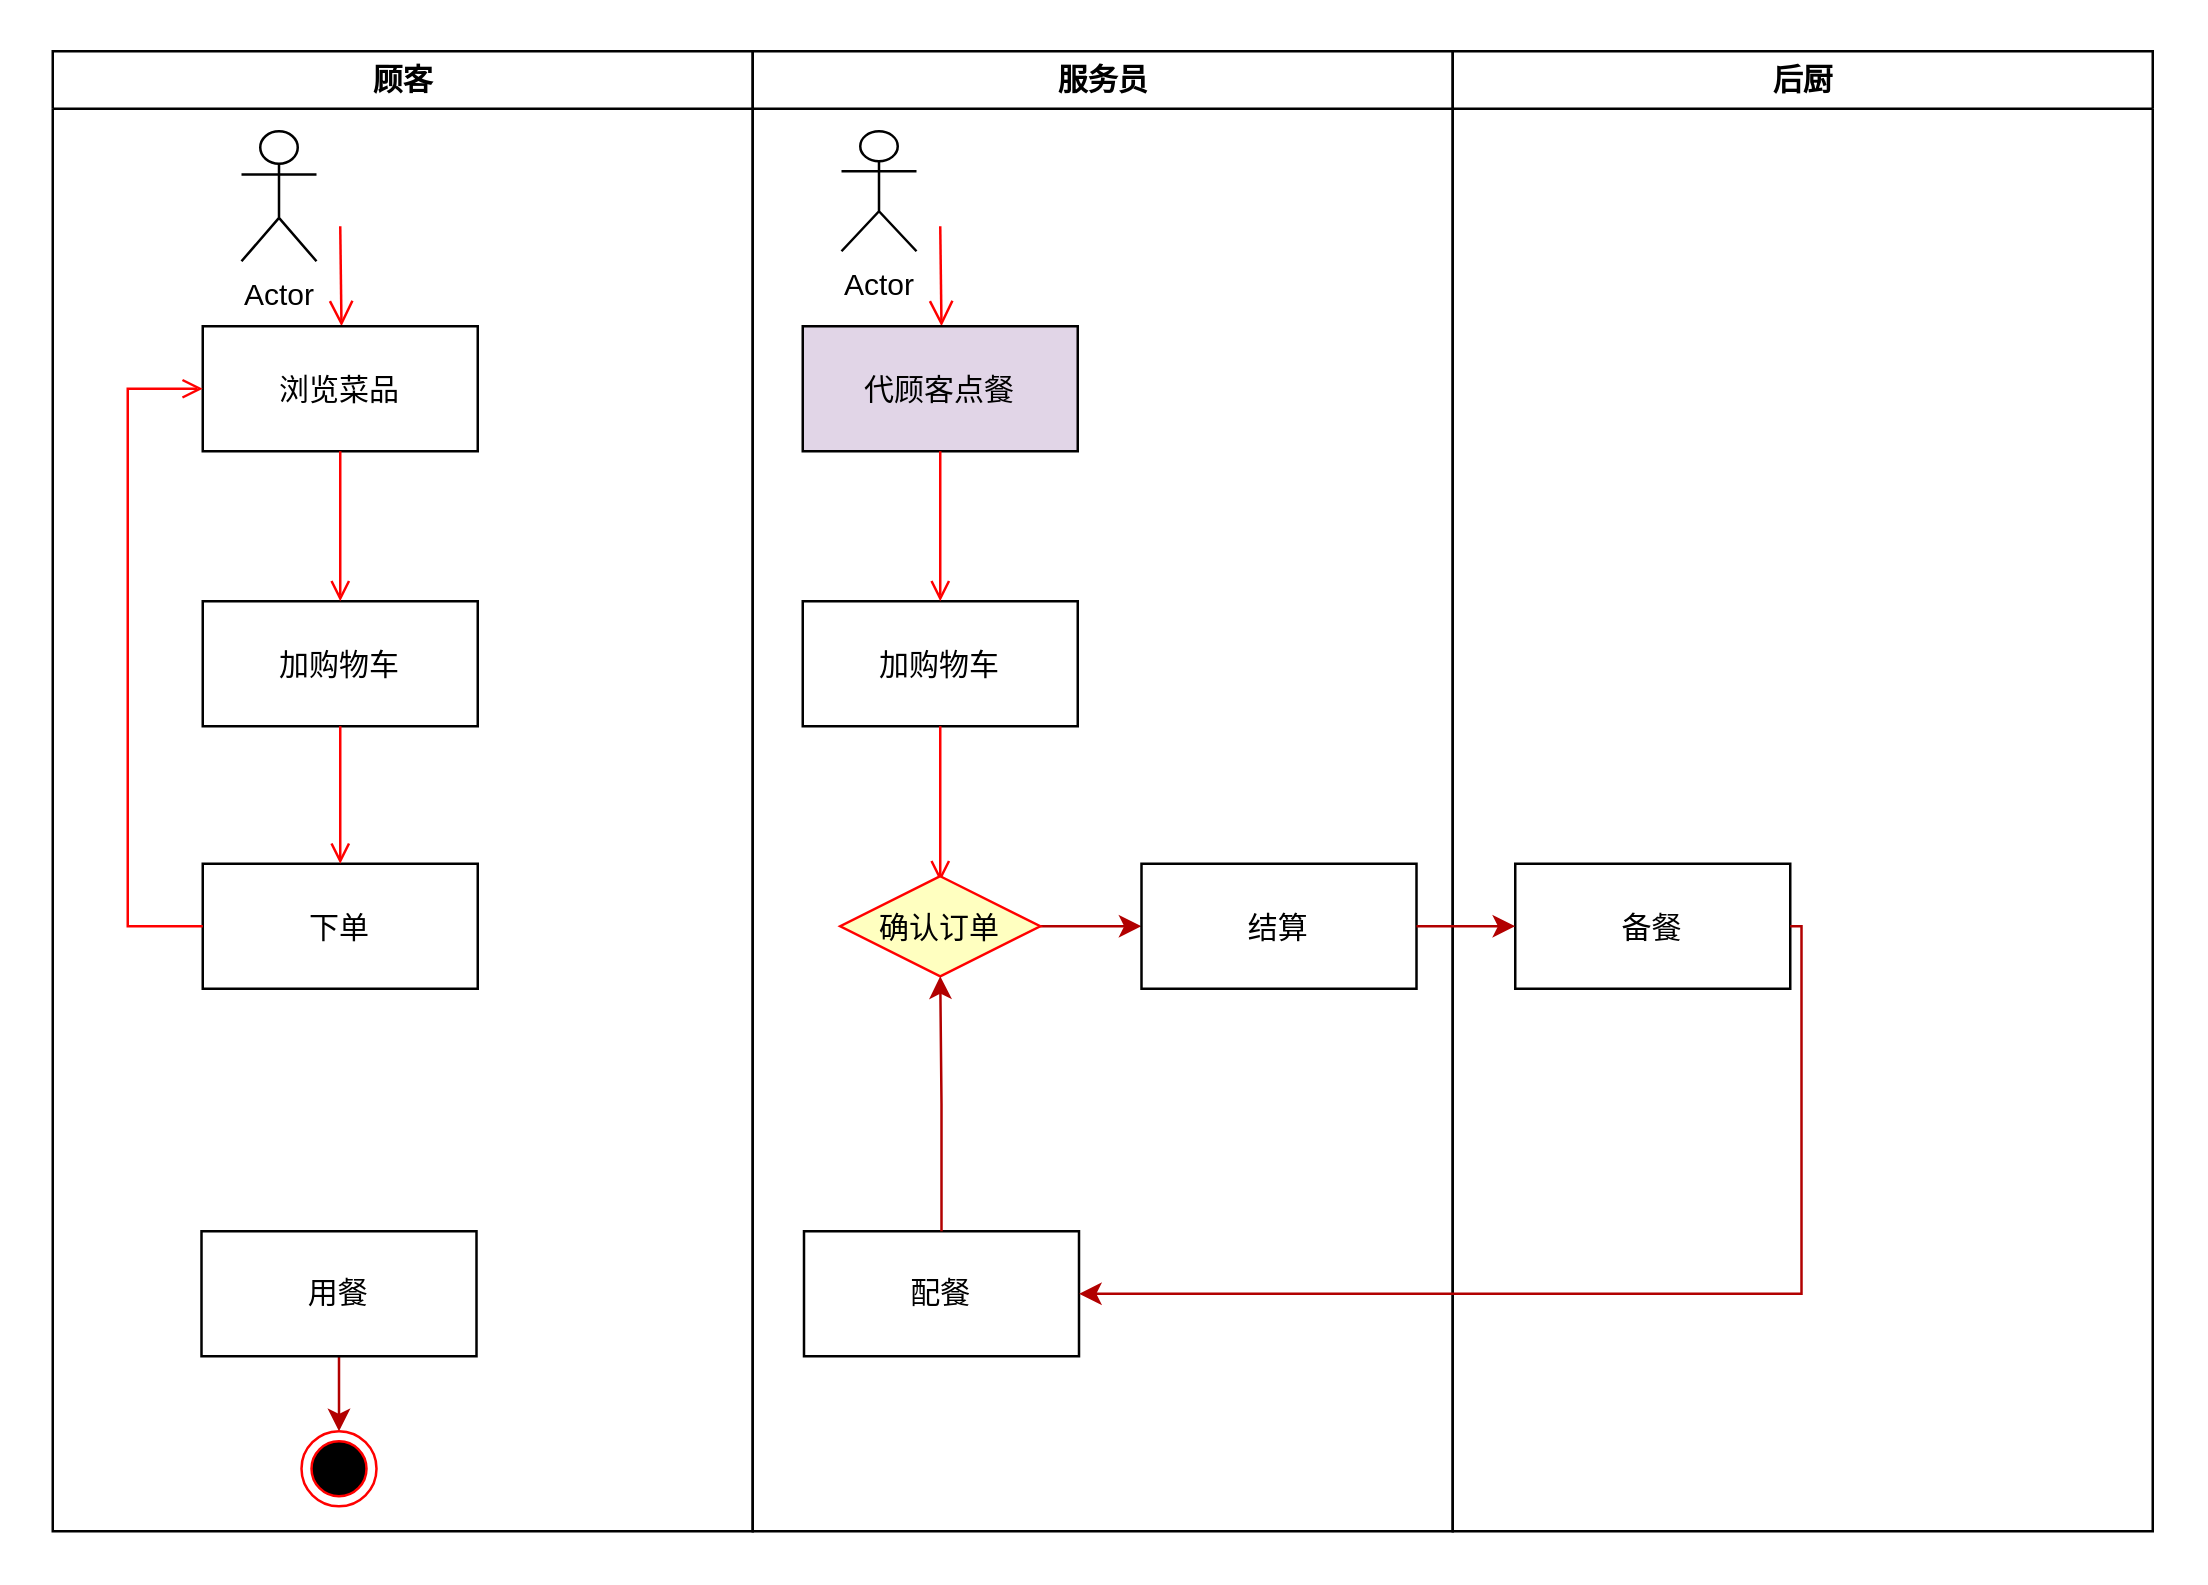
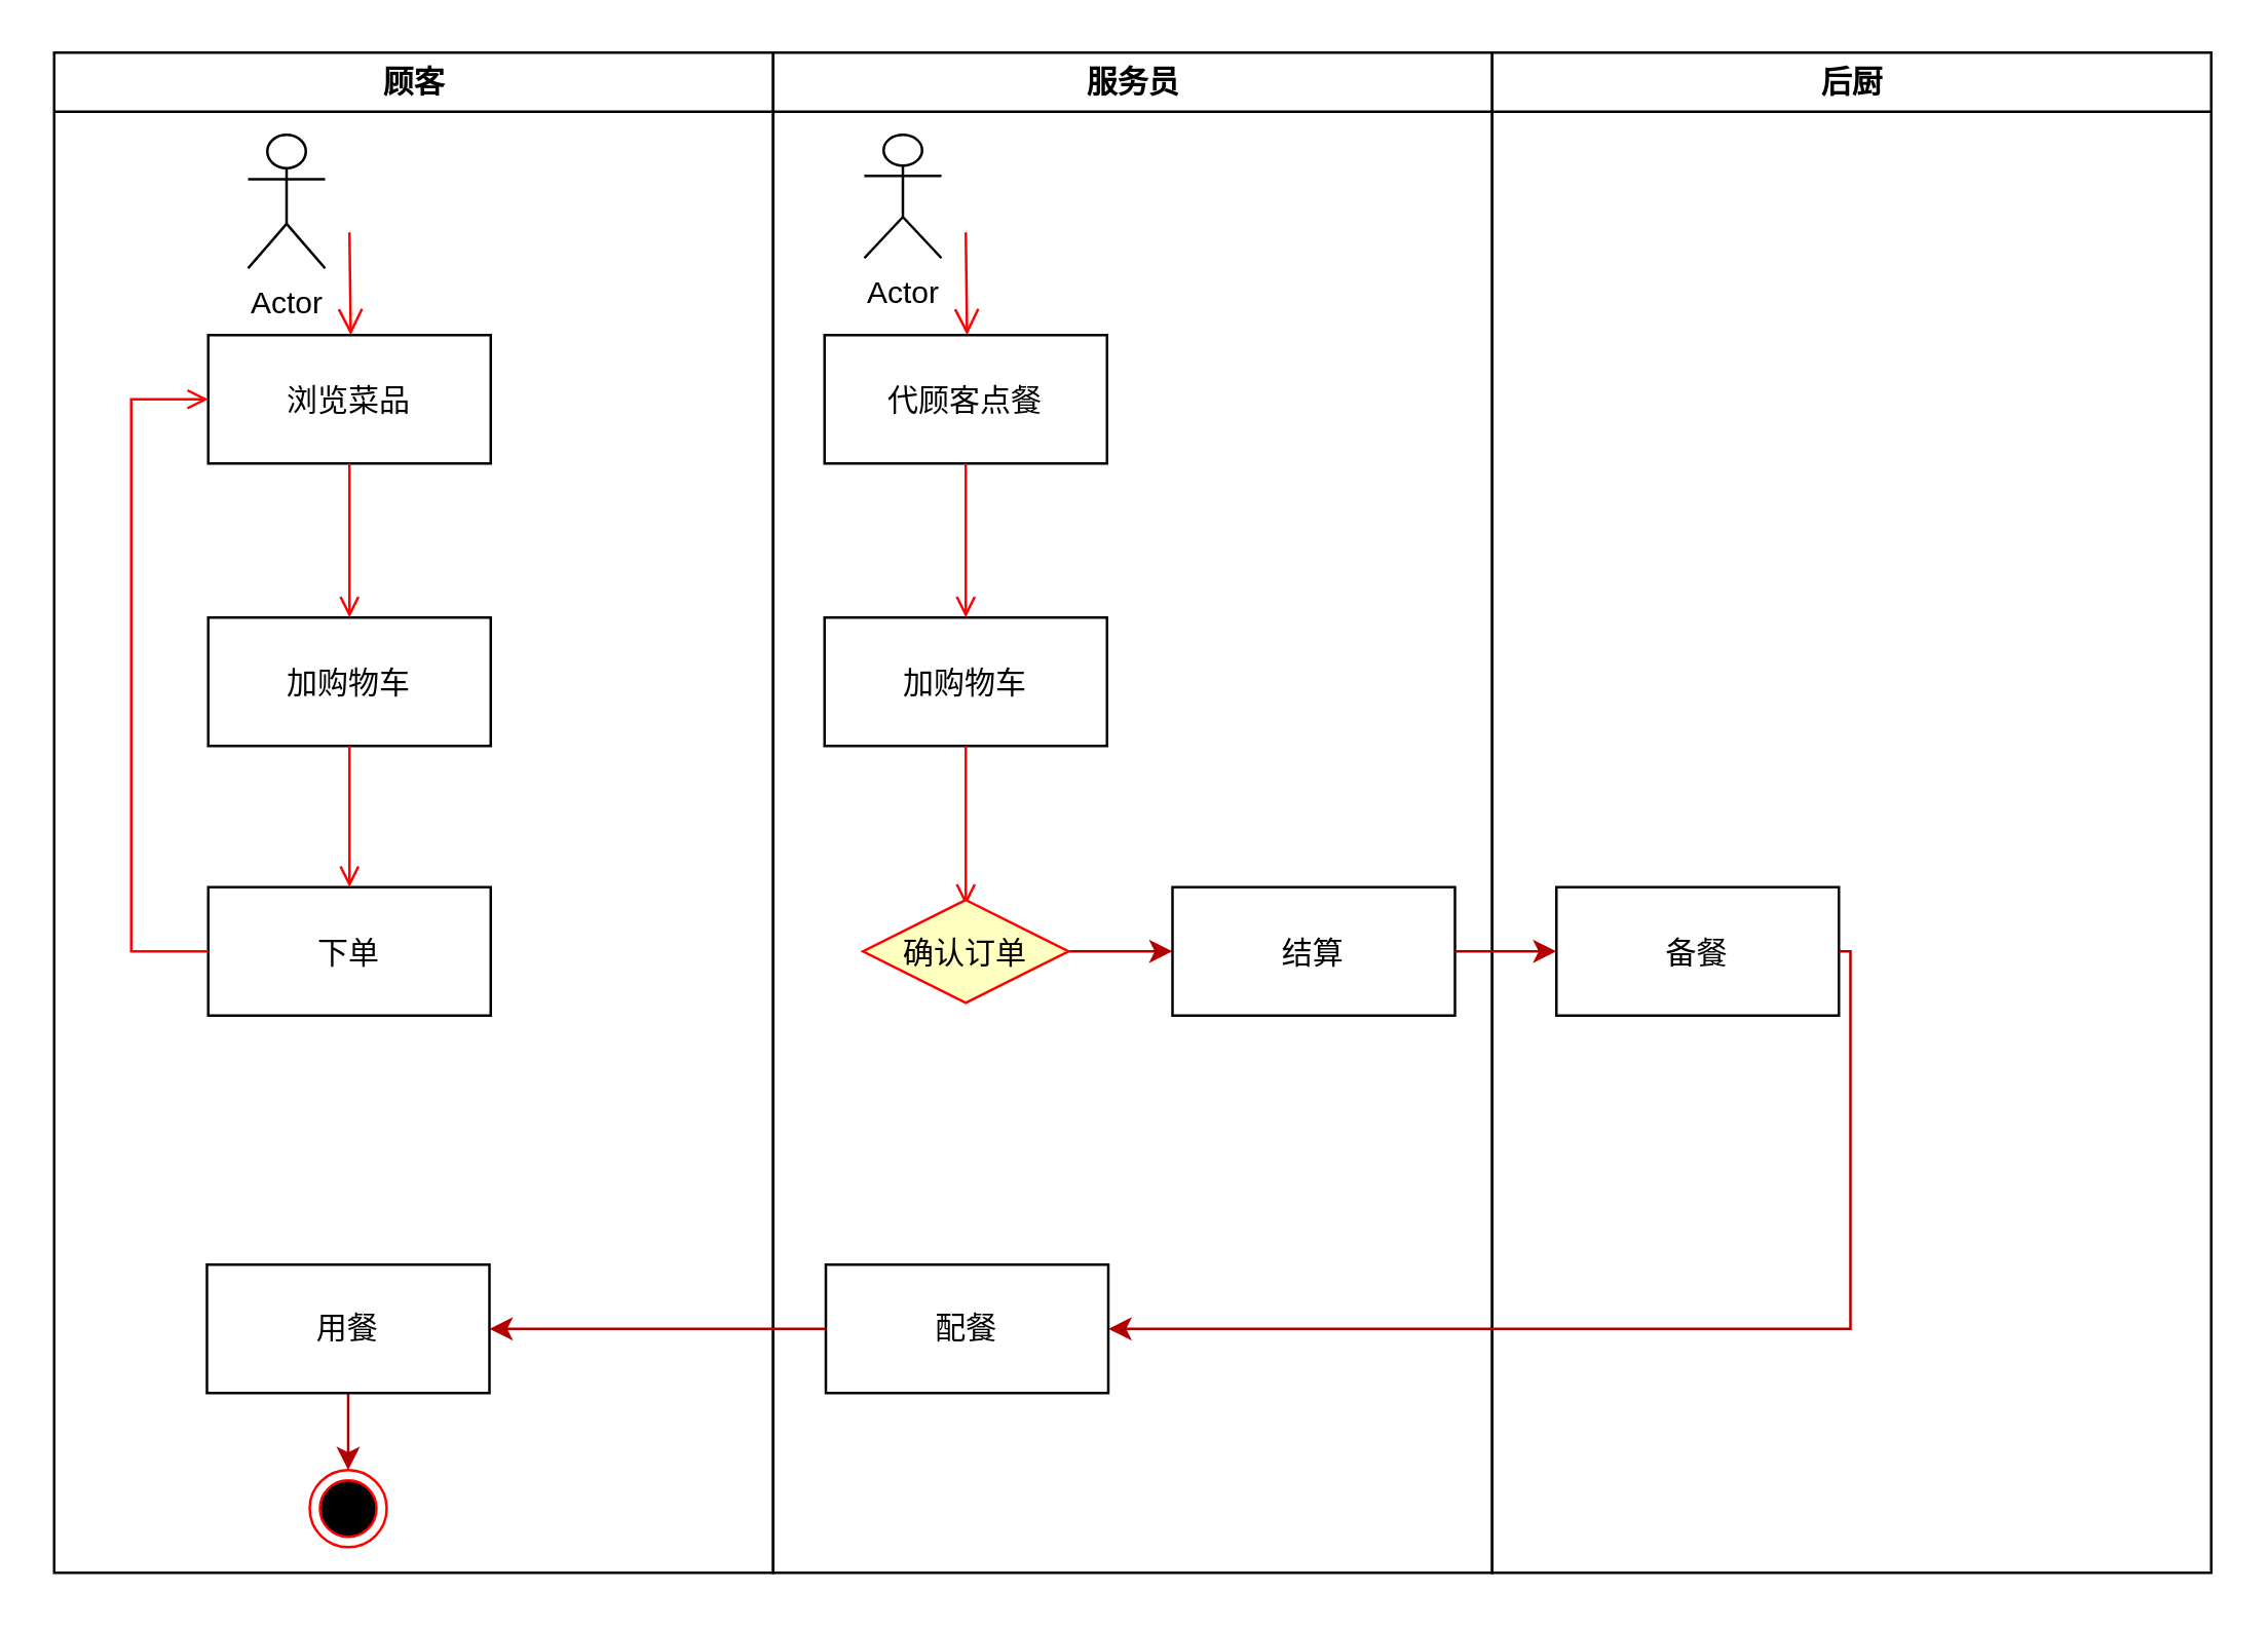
  <mxCell id="0" />
  <mxCell id="1" parent="0" />
  <mxCell id="2" value="顾客" style="swimlane;whiteSpace=wrap" parent="1" vertex="1"><mxGeometry x="20.5" y="20" width="280" height="592" as="geometry" /></mxCell>
  <mxCell id="3" value="" style="edgeStyle=elbowEdgeStyle;elbow=horizontal;verticalAlign=bottom;endArrow=open;endSize=8;strokeColor=#FF0000;endFill=1;rounded=0" parent="2" target="4" edge="1"><mxGeometry x="100" y="40" as="geometry"><mxPoint x="115" y="110" as="targetPoint" /><mxPoint x="115.0" y="70" as="sourcePoint" /></mxGeometry></mxCell>
  <mxCell id="4" value="浏览菜品" style="" parent="2" vertex="1"><mxGeometry x="60" y="110" width="110" height="50" as="geometry" /></mxCell>
  <mxCell id="5" value="加购物车" style="" parent="2" vertex="1"><mxGeometry x="60" y="220" width="110" height="50" as="geometry" /></mxCell>
  <mxCell id="6" value="" style="endArrow=open;strokeColor=#FF0000;endFill=1;rounded=0" parent="2" source="4" target="5" edge="1"><mxGeometry relative="1" as="geometry" /></mxCell>
  <mxCell id="7" value="下单" style="" parent="2" vertex="1"><mxGeometry x="60" y="325" width="110" height="50" as="geometry" /></mxCell>
  <mxCell id="8" value="" style="endArrow=open;strokeColor=#FF0000;endFill=1;rounded=0" parent="2" source="5" target="7" edge="1"><mxGeometry relative="1" as="geometry" /></mxCell>
  <mxCell id="9" value="" style="edgeStyle=elbowEdgeStyle;elbow=horizontal;strokeColor=#FF0000;endArrow=open;endFill=1;rounded=0" parent="2" source="7" target="4" edge="1"><mxGeometry width="100" height="100" relative="1" as="geometry"><mxPoint x="160" y="290" as="sourcePoint" /><mxPoint x="260" y="190" as="targetPoint" /><Array as="points"><mxPoint x="30" y="250" /></Array></mxGeometry></mxCell>
  <mxCell id="10" value="Actor" style="shape=umlActor;verticalLabelPosition=bottom;verticalAlign=top;html=1;" vertex="1" parent="2"><mxGeometry x="75.5" y="32" width="30" height="52" as="geometry" /></mxCell>
  <mxCell id="11" style="edgeStyle=orthogonalEdgeStyle;rounded=0;orthogonalLoop=1;jettySize=auto;html=1;entryX=0.5;entryY=0;entryDx=0;entryDy=0;fillColor=#e51400;strokeColor=#B20000;" edge="1" parent="2" source="12" target="13"><mxGeometry relative="1" as="geometry" /></mxCell>
  <mxCell id="12" value="用餐" style="html=1;whiteSpace=wrap;" vertex="1" parent="2"><mxGeometry x="59.5" y="472" width="110" height="50" as="geometry" /></mxCell>
  <mxCell id="13" value="" style="ellipse;shape=endState;fillColor=#000000;strokeColor=#ff0000" parent="2" vertex="1"><mxGeometry x="99.5" y="552" width="30" height="30" as="geometry" /></mxCell>
  <mxCell id="14" value="服务员" style="swimlane;whiteSpace=wrap;startSize=23;" parent="1" vertex="1"><mxGeometry x="300.5" y="20" width="280" height="592" as="geometry" /></mxCell>
  <mxCell id="15" value="" style="edgeStyle=elbowEdgeStyle;elbow=horizontal;verticalAlign=bottom;endArrow=open;endSize=8;strokeColor=#FF0000;endFill=1;rounded=0" parent="14" target="16" edge="1"><mxGeometry x="40" y="20" as="geometry"><mxPoint x="55" y="90" as="targetPoint" /><mxPoint x="75.0" y="70" as="sourcePoint" /></mxGeometry></mxCell>
- <mxCell id="16" value="代顾客点餐" style="fillColor=#e1d5e7;" parent="14" vertex="1"><mxGeometry x="20" y="110" width="110" height="50" as="geometry" /></mxCell>
+ <mxCell id="16" value="代顾客点餐" style="" parent="14" vertex="1"><mxGeometry x="20" y="110" width="110" height="50" as="geometry" /></mxCell>
  <mxCell id="17" value="加购物车" style="" parent="14" vertex="1"><mxGeometry x="20" y="220" width="110" height="50" as="geometry" /></mxCell>
  <mxCell id="18" value="" style="endArrow=open;strokeColor=#FF0000;endFill=1;rounded=0" parent="14" source="16" target="17" edge="1"><mxGeometry relative="1" as="geometry" /></mxCell>
  <mxCell id="19" value="" style="endArrow=open;strokeColor=#FF0000;endFill=1;rounded=0;entryX=0.5;entryY=0.05;entryDx=0;entryDy=0;entryPerimeter=0;" parent="14" source="17" target="21" edge="1"><mxGeometry relative="1" as="geometry"><mxPoint x="75.0" y="325" as="targetPoint" /></mxGeometry></mxCell>
  <mxCell id="20" style="edgeStyle=orthogonalEdgeStyle;rounded=0;orthogonalLoop=1;jettySize=auto;html=1;fillColor=#e51400;strokeColor=#B20000;" edge="1" parent="14" source="21" target="22"><mxGeometry relative="1" as="geometry" /></mxCell>
  <mxCell id="21" value="确认订单" style="rhombus;fillColor=#ffffc0;strokeColor=#ff0000;" parent="14" vertex="1"><mxGeometry x="35" y="330" width="80" height="40" as="geometry" /></mxCell>
  <mxCell id="22" value="结算" style="" parent="14" vertex="1"><mxGeometry x="155.5" y="325" width="110" height="50" as="geometry" /></mxCell>
  <mxCell id="23" value="Actor" style="shape=umlActor;verticalLabelPosition=bottom;verticalAlign=top;html=1;" vertex="1" parent="14"><mxGeometry x="35.5" y="32" width="30" height="48" as="geometry" /></mxCell>
  <mxCell id="24" value="配餐" style="html=1;whiteSpace=wrap;" vertex="1" parent="14"><mxGeometry x="20.5" y="472" width="110" height="50" as="geometry" /></mxCell>
  <mxCell id="25" value="后厨" style="swimlane;whiteSpace=wrap" parent="1" vertex="1"><mxGeometry x="580.5" y="20" width="280" height="592" as="geometry" /></mxCell>
  <mxCell id="26" value="备餐" style="" parent="25" vertex="1"><mxGeometry x="25" y="325" width="110" height="50" as="geometry" /></mxCell>
  <mxCell id="27" style="edgeStyle=orthogonalEdgeStyle;rounded=0;orthogonalLoop=1;jettySize=auto;html=1;fillColor=#e51400;strokeColor=#B20000;" edge="1" parent="1" source="22" target="26"><mxGeometry relative="1" as="geometry" /></mxCell>
  <mxCell id="28" style="edgeStyle=orthogonalEdgeStyle;rounded=0;orthogonalLoop=1;jettySize=auto;html=1;entryX=1;entryY=0.5;entryDx=0;entryDy=0;fillColor=#e51400;strokeColor=#B20000;" edge="1" parent="1" source="26" target="24"><mxGeometry relative="1" as="geometry"><Array as="points"><mxPoint x="720" y="517" /></Array></mxGeometry></mxCell>
- <mxCell id="29" style="edgeStyle=orthogonalEdgeStyle;rounded=0;orthogonalLoop=1;jettySize=auto;html=1;fillColor=#e51400;strokeColor=#B20000;" edge="1" parent="1" source="24" target="21"><mxGeometry relative="1" as="geometry" /></mxCell>
+ <mxCell id="29" style="edgeStyle=orthogonalEdgeStyle;rounded=0;orthogonalLoop=1;jettySize=auto;html=1;entryX=1;entryY=0.5;entryDx=0;entryDy=0;fillColor=#e51400;strokeColor=#B20000;" edge="1" parent="1" source="24" target="12"><mxGeometry relative="1" as="geometry" /></mxCell>
